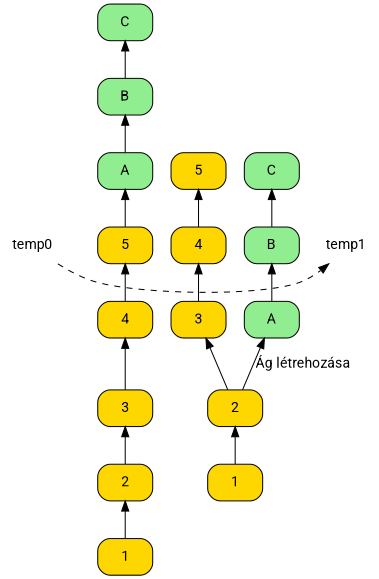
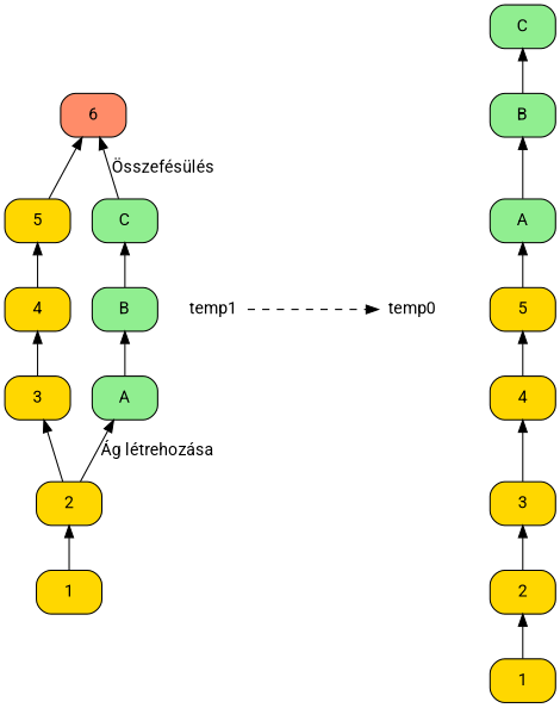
  digraph {
    fontname=Roboto
    rankdir=BT
    node [fillcolor=gold fontname=Roboto shape=rect style="filled, rounded"]
    edge [fontname=Roboto]
    n1 [label=4]
    n2 [fillcolor=lightgreen label=B]
    n3 [label=5]
    temp1 [shape=plaintext width=0 fillcolor="" style=""]
    n5 [label=temp0 shape=plaintext width=0 fillcolor="" style=""]
    n6 [label=5]
    n7 [fillcolor=lightgreen label=C]
    n8 [fillcolor=lightgreen label=A]
    n9 [label=1]
    n10 [label=2]
    n11 [label=3]
    n12 [fillcolor=lightgreen label=A]
+   n13 [fillcolor=salmon1 label=6]
    n14 [label=1]
    n15 [label=2]
    n16 [label=3]
    n17 [label=4]
    n18 [fillcolor=lightgreen label=B]
    n19 [fillcolor=lightgreen label=C]
    subgraph sub_1 {
      rank=same
      n1
      n2
      n3
      temp1
      n5
    }
    n1 -> n6
    n2 -> temp1 [minlen=0 style=invis]
    n2 -> n7
    n3 -> n8
-   n5 -> temp1 [minlen=3 style=dashed]
+   temp1 -> n5 [minlen=3 style=dashed]
    n5 -> n3 [style=invis]
+   n6 -> n13
+   n7 -> n13 [label="Összefésülés"]
    n8 -> n18
    n9 -> n10
    n10 -> n11
    n10 -> n12 [label="Ág létrehozása"]
    n11 -> n1
    n12 -> n2
    n14 -> n15
    n15 -> n16
    n16 -> n17
    n17 -> n3
    n18 -> n19
  }
